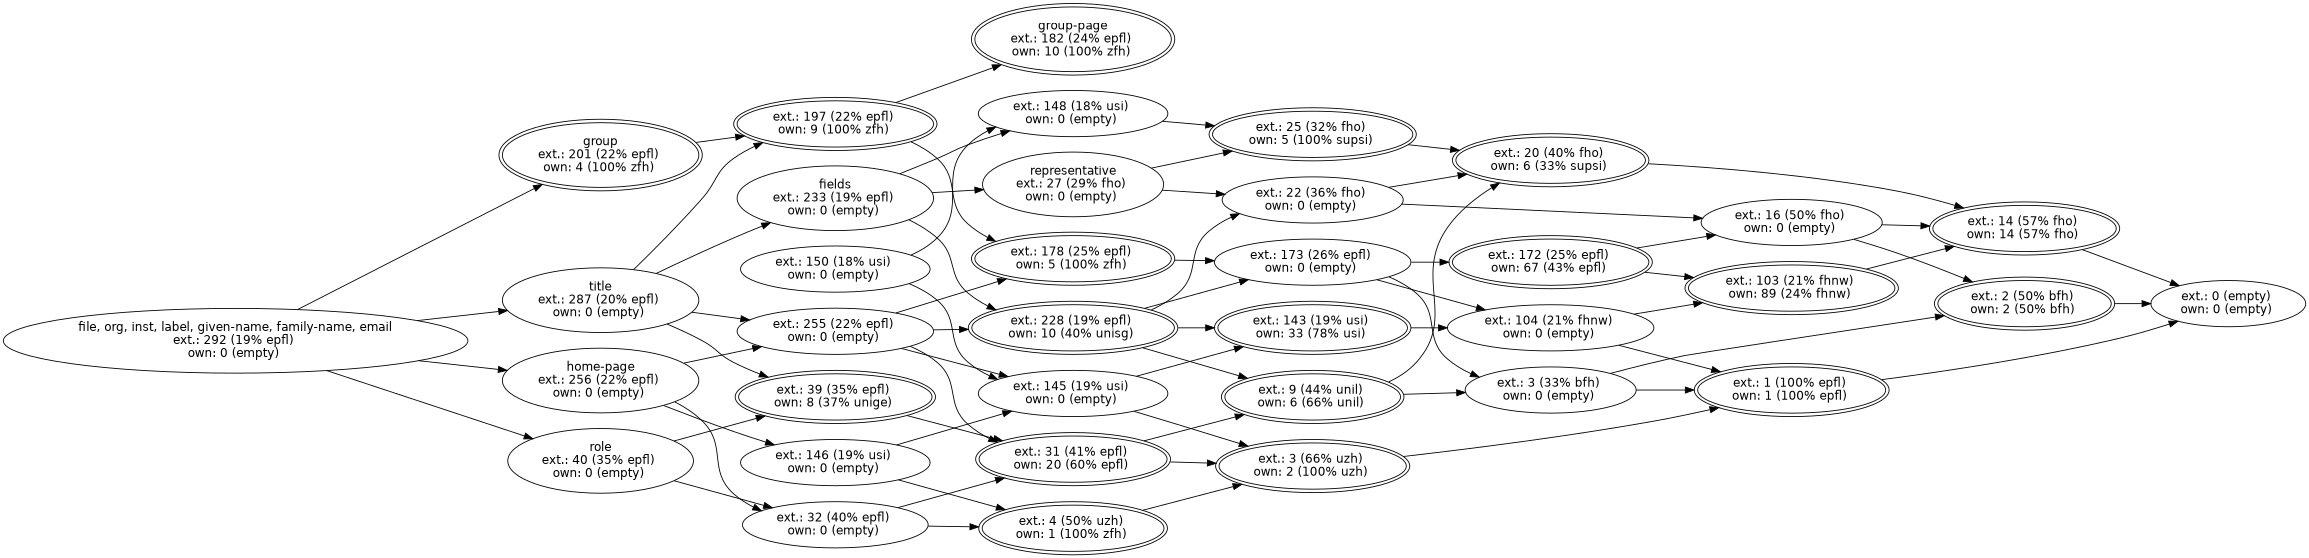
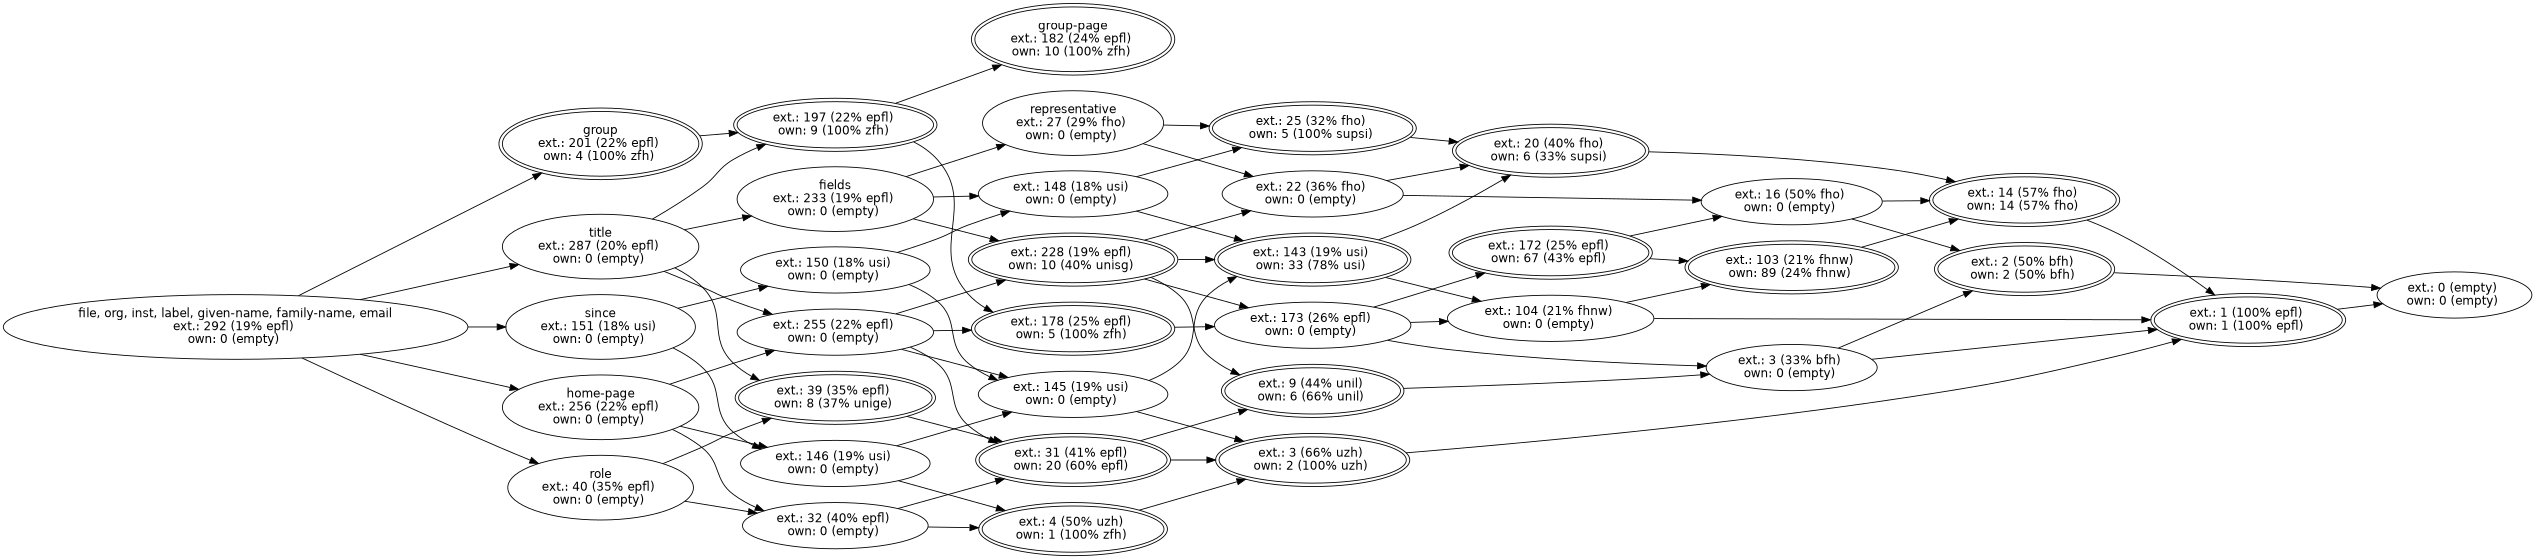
  digraph {
    fontname="DejaVu Sans"
    rankdir=LR
    node [fontname="DejaVu Sans"]
    edge [fontname="DejaVu Sans"]
    n1 [label="file, org, inst, label, given-name, family-name, email\next.: 292 (19% epfl) \nown: 0 (empty) "]
    n2 [label="title\next.: 287 (20% epfl) \nown: 0 (empty) "]
    n3 [label="home-page\next.: 256 (22% epfl) \nown: 0 (empty) "]
    n4 [label="role\next.: 40 (35% epfl) \nown: 0 (empty) "]
+   n5 [label="since\next.: 151 (18% usi) \nown: 0 (empty) "]
    n6 [label="group\next.: 201 (22% epfl) \nown: 4 (100% zfh) " peripheries=2]
    n7 [label="ext.: 255 (22% epfl) \nown: 0 (empty) "]
    n8 [label="ext.: 39 (35% epfl) \nown: 8 (37% unige) " peripheries=2]
    n9 [label="fields\next.: 233 (19% epfl) \nown: 0 (empty) "]
    n10 [label="ext.: 197 (22% epfl) \nown: 9 (100% zfh) " peripheries=2]
    n11 [label="ext.: 146 (19% usi) \nown: 0 (empty) "]
    n12 [label="ext.: 32 (40% epfl) \nown: 0 (empty) "]
    n13 [label="ext.: 150 (18% usi) \nown: 0 (empty) "]
    n14 [label="ext.: 103 (21% fhnw) \nown: 89 (24% fhnw) " peripheries=2]
    n15 [label="ext.: 14 (57% fho) \nown: 14 (57% fho) " peripheries=2]
    n16 [label="ext.: 0 (empty) \nown: 0 (empty) "]
    n17 [label="ext.: 172 (25% epfl) \nown: 67 (43% epfl) " peripheries=2]
    n18 [label="ext.: 16 (50% fho) \nown: 0 (empty) "]
    n19 [label="ext.: 2 (50% bfh) \nown: 2 (50% bfh) " peripheries=2]
    n20 [label="ext.: 104 (21% fhnw) \nown: 0 (empty) "]
    n21 [label="ext.: 1 (100% epfl) \nown: 1 (100% epfl) " peripheries=2]
    n22 [label="ext.: 173 (26% epfl) \nown: 0 (empty) "]
    n23 [label="ext.: 3 (33% bfh) \nown: 0 (empty) "]
    n24 [label="ext.: 31 (41% epfl) \nown: 20 (60% epfl) " peripheries=2]
    n25 [label="ext.: 228 (19% epfl) \nown: 10 (40% unisg) " peripheries=2]
    n26 [label="ext.: 145 (19% usi) \nown: 0 (empty) "]
    n27 [label="ext.: 178 (25% epfl) \nown: 5 (100% zfh) " peripheries=2]
    n28 [label="ext.: 9 (44% unil) \nown: 6 (66% unil) " peripheries=2]
    n29 [label="ext.: 3 (66% uzh) \nown: 2 (100% uzh) " peripheries=2]
    n30 [label="ext.: 143 (19% usi) \nown: 33 (78% usi) " peripheries=2]
    n31 [label="ext.: 22 (36% fho) \nown: 0 (empty) "]
    n32 [label="ext.: 148 (18% usi) \nown: 0 (empty) "]
    n33 [label="representative\next.: 27 (29% fho) \nown: 0 (empty) "]
    n34 [label="group-page\next.: 182 (24% epfl) \nown: 10 (100% zfh) " peripheries=2]
    n35 [label="ext.: 20 (40% fho) \nown: 6 (33% supsi) " peripheries=2]
    n36 [label="ext.: 25 (32% fho) \nown: 5 (100% supsi) " peripheries=2]
    n37 [label="ext.: 4 (50% uzh) \nown: 1 (100% zfh) " peripheries=2]
    n1 -> n2
    n1 -> n3
    n1 -> n4
+   n1 -> n5
    n1 -> n6
    n2 -> n7
    n2 -> n8
    n2 -> n9
    n2 -> n10
    n3 -> n7
    n3 -> n11
    n3 -> n12
    n4 -> n8
    n4 -> n12
+   n5 -> n11
+   n5 -> n13
    n6 -> n10
    n7 -> n24
    n7 -> n25
    n7 -> n26
    n7 -> n27
    n8 -> n24
    n9 -> n25
    n9 -> n32
    n9 -> n33
    n10 -> n27
    n10 -> n34
    n11 -> n26
    n11 -> n37
    n12 -> n24
    n12 -> n37
    n13 -> n26
    n13 -> n32
    n14 -> n15
-   n15 -> n16
+   n15 -> n21
    n17 -> n14
    n17 -> n18
    n18 -> n15
    n18 -> n19
    n19 -> n16
    n20 -> n14
    n20 -> n21
    n21 -> n16
    n22 -> n17
    n22 -> n20
    n22 -> n23
    n23 -> n19
    n23 -> n21
    n24 -> n28
    n24 -> n29
    n25 -> n22
    n25 -> n28
    n25 -> n30
    n25 -> n31
    n26 -> n29
    n26 -> n30
    n27 -> n22
    n28 -> n23
    n29 -> n21
    n30 -> n20
-   n28 -> n35
+   n30 -> n35
    n31 -> n18
    n31 -> n35
+   n32 -> n30
    n32 -> n36
    n33 -> n31
    n33 -> n36
    n35 -> n15
    n36 -> n35
    n37 -> n29
  }
